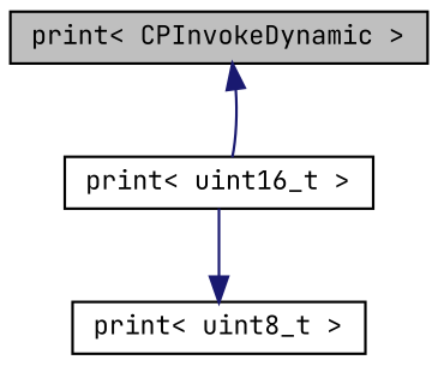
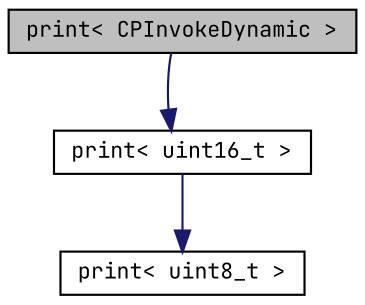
  digraph {
    fontname="JetBrains Mono"
    rankdir=TB
    node [color=black fillcolor=white fontname="JetBrains Mono" fontsize=10 shape=record style=filled]
    edge [color=midnightblue fontname="JetBrains Mono" fontsize=10 labelfontname=Helvetica labelfontsize=10 style=solid]
    n1 [fillcolor=grey75 fontcolor=black height=0.2 label="print\< CPInvokeDynamic \>" width=0.4]
    n2 [height=0.2 label="print\< uint16_t \>" width=0.4]
    n3 [height=0.2 label="print\< uint8_t \>" width=0.4]
-   n2 -> n1
+   n1 -> n2
    n2 -> n3
  }
